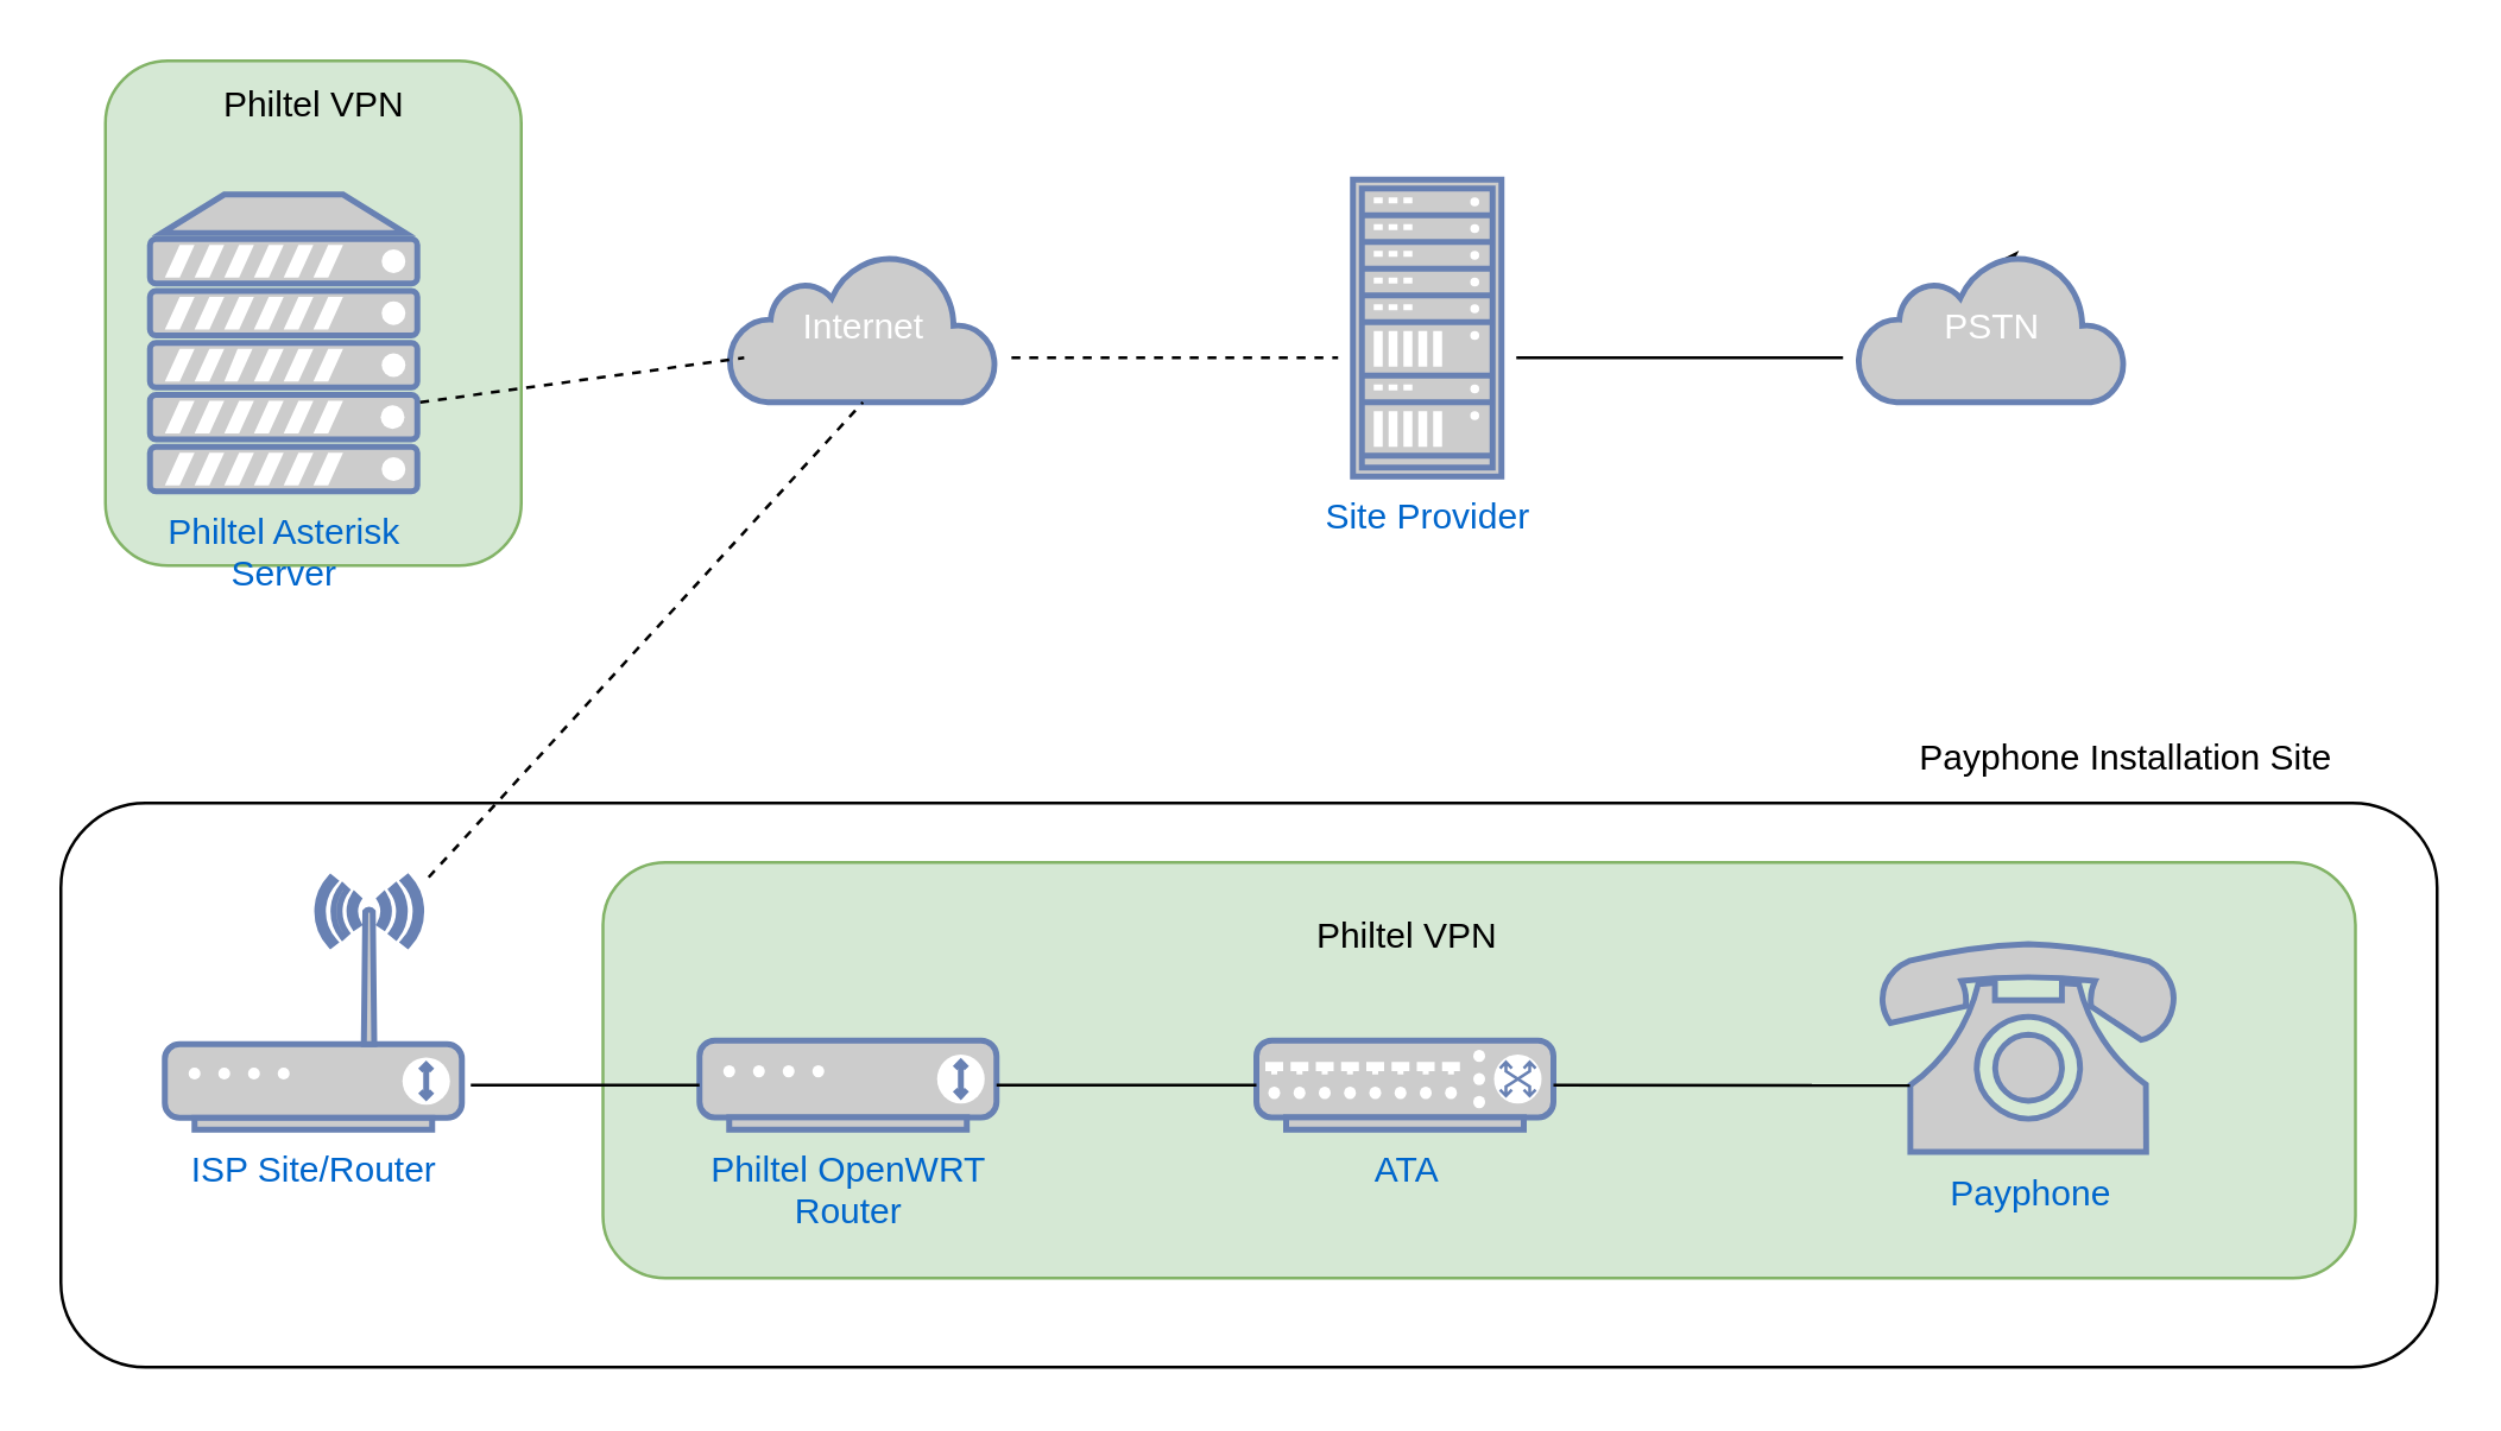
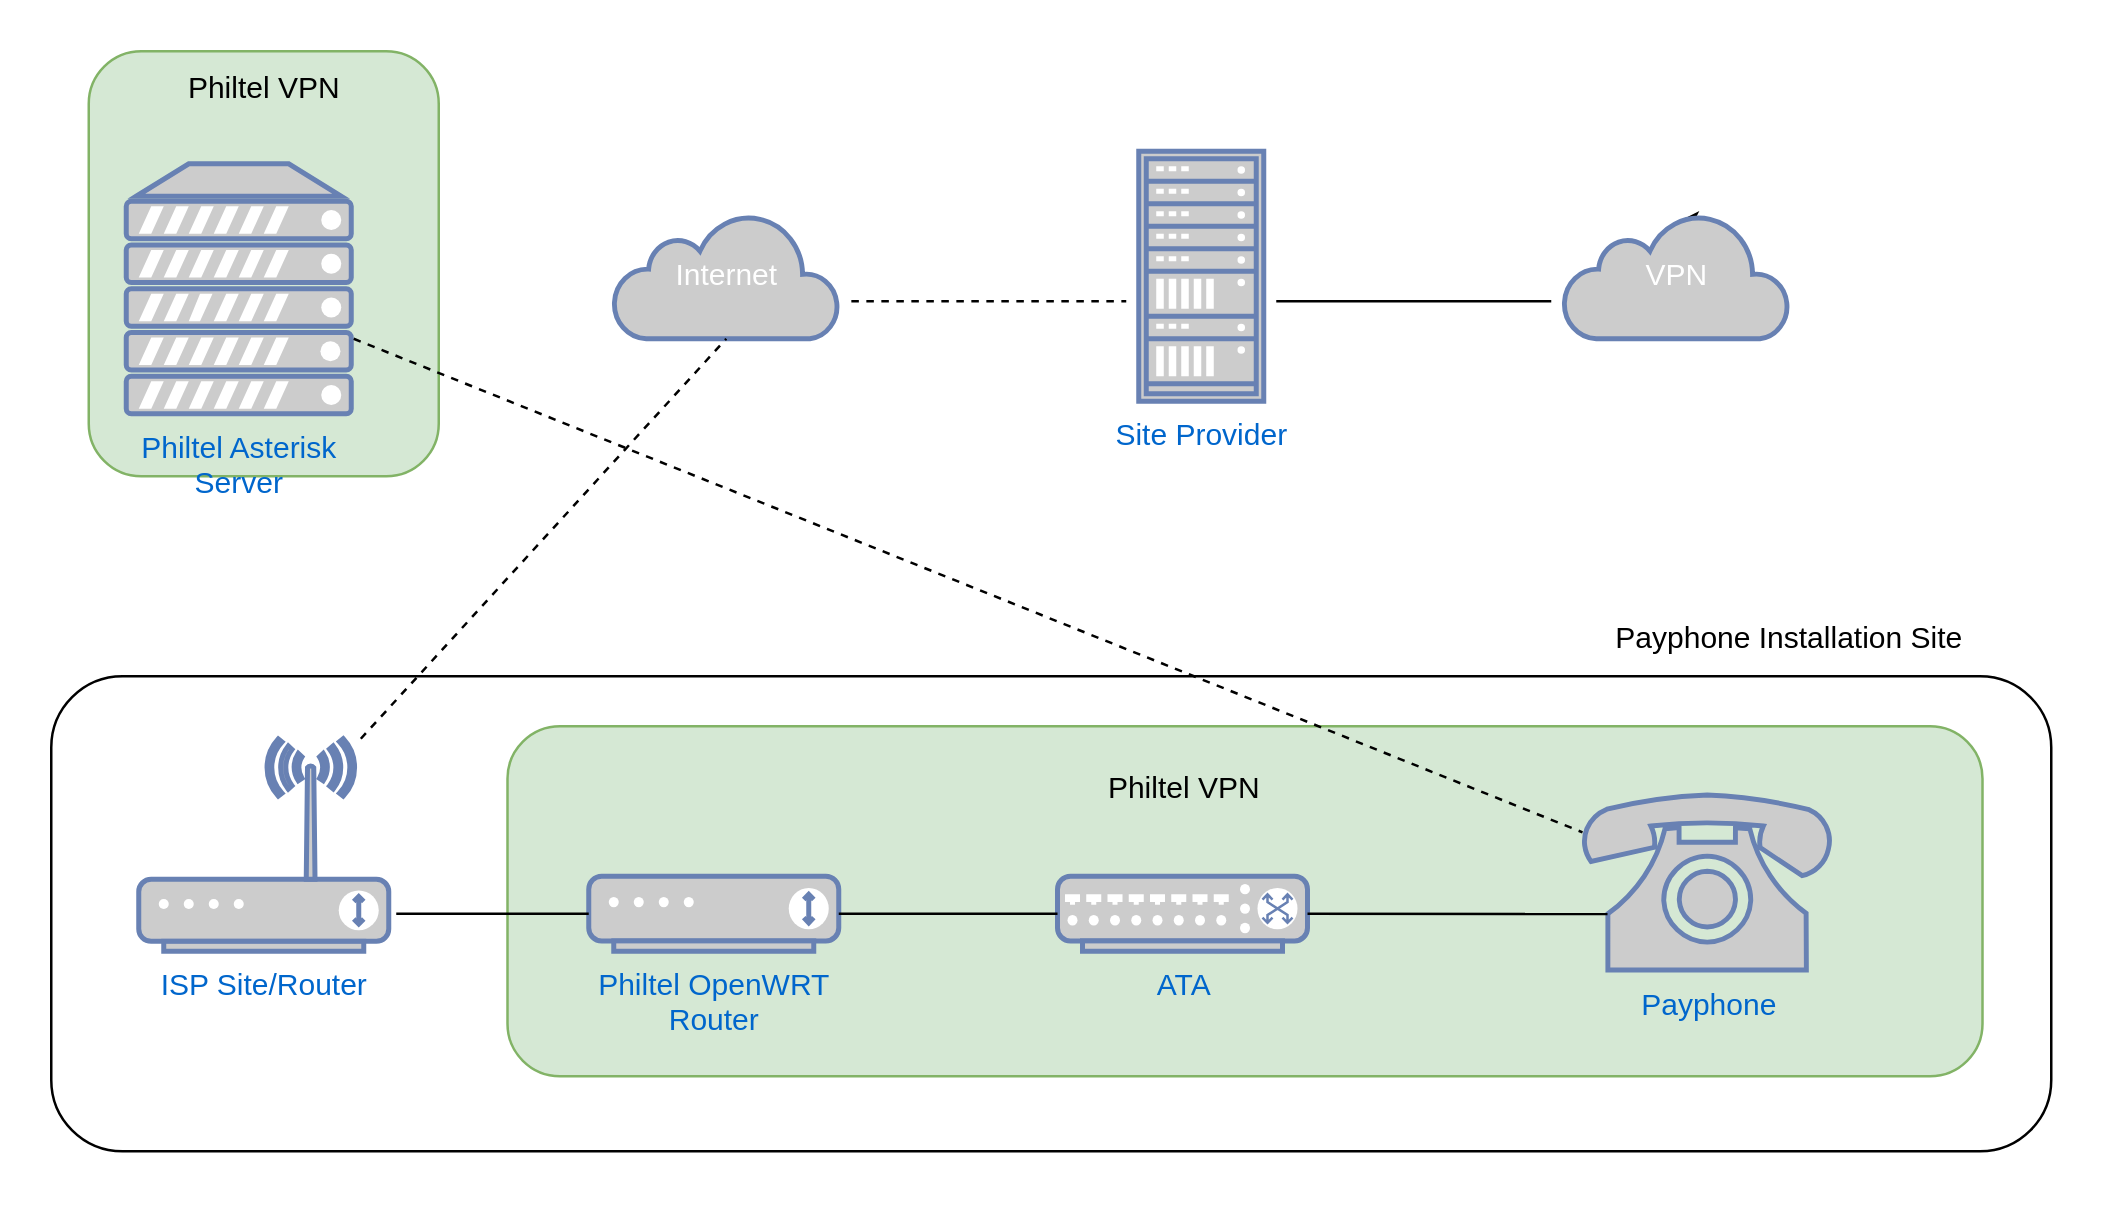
  <mxCell id="0" />
  <mxCell id="1" parent="0" />
  <mxCell id="2" value="Internet" style="html=1;outlineConnect=0;fillColor=#CCCCCC;strokeColor=#6881B3;gradientColor=none;gradientDirection=north;strokeWidth=2;shape=mxgraph.networks.cloud;fontColor=#ffffff;" vertex="1" parent="1"><mxGeometry x="245" y="85" width="90" height="50" as="geometry" /></mxCell>
  <mxCell id="3" value="&lt;div&gt;Site Provider&lt;/div&gt;" style="fontColor=#0066CC;verticalAlign=top;verticalLabelPosition=bottom;labelPosition=center;align=center;html=1;outlineConnect=0;fillColor=#CCCCCC;strokeColor=#6881B3;gradientColor=none;gradientDirection=north;strokeWidth=2;shape=mxgraph.networks.rack;" vertex="1" parent="1"><mxGeometry x="455" y="60" width="50" height="100" as="geometry" /></mxCell>
  <mxCell id="4" style="edgeStyle=orthogonalEdgeStyle;rounded=0;orthogonalLoop=1;jettySize=auto;html=1;exitX=0.7;exitY=0.07;exitDx=0;exitDy=0;exitPerimeter=0;" edge="1" parent="1" source="5"><mxGeometry relative="1" as="geometry"><mxPoint x="670" y="89" as="targetPoint" /></mxGeometry></mxCell>
- <mxCell id="5" value="PSTN" style="html=1;outlineConnect=0;fillColor=#CCCCCC;strokeColor=#6881B3;gradientColor=none;gradientDirection=north;strokeWidth=2;shape=mxgraph.networks.cloud;fontColor=#ffffff;" vertex="1" parent="1"><mxGeometry x="625" y="85" width="90" height="50" as="geometry" /></mxCell>
+ <mxCell id="5" value="VPN" style="html=1;outlineConnect=0;fillColor=#CCCCCC;strokeColor=#6881B3;gradientColor=none;gradientDirection=north;strokeWidth=2;shape=mxgraph.networks.cloud;fontColor=#ffffff;" vertex="1" parent="1"><mxGeometry x="625" y="85" width="90" height="50" as="geometry" /></mxCell>
  <mxCell id="6" value="" style="rounded=1;whiteSpace=wrap;html=1;fillColor=none;" vertex="1" parent="1"><mxGeometry x="20" y="270" width="800" height="190" as="geometry" /></mxCell>
  <mxCell id="7" value="" style="rounded=1;whiteSpace=wrap;html=1;fillColor=#d5e8d4;strokeColor=#82b366;fillStyle=auto;" vertex="1" parent="1"><mxGeometry x="35" y="20" width="140" height="170" as="geometry" /></mxCell>
  <mxCell id="8" value="&lt;div&gt;Philtel Asterisk &lt;br&gt;&lt;/div&gt;&lt;div&gt;Server&lt;/div&gt;&lt;div&gt;&lt;br&gt;&lt;/div&gt;" style="fontColor=#0066CC;verticalAlign=top;verticalLabelPosition=bottom;labelPosition=center;align=center;html=1;outlineConnect=0;fillColor=#CCCCCC;strokeColor=#6881B3;gradientColor=none;gradientDirection=north;strokeWidth=2;shape=mxgraph.networks.server;" vertex="1" parent="1"><mxGeometry x="50" y="65" width="90" height="100" as="geometry" /></mxCell>
  <mxCell id="9" value="&lt;div&gt;ISP Site/Router&lt;/div&gt;&lt;div&gt;&lt;br&gt;&lt;/div&gt;" style="fontColor=#0066CC;verticalAlign=top;verticalLabelPosition=bottom;labelPosition=center;align=center;html=1;outlineConnect=0;fillColor=#CCCCCC;strokeColor=#6881B3;gradientColor=none;gradientDirection=north;strokeWidth=2;shape=mxgraph.networks.wireless_modem;fillStyle=auto;" vertex="1" parent="1"><mxGeometry x="55" y="295" width="100" height="85" as="geometry" /></mxCell>
  <mxCell id="10" value="" style="rounded=1;whiteSpace=wrap;html=1;fillColor=#d5e8d4;strokeColor=#82b366;fillStyle=auto;" vertex="1" parent="1"><mxGeometry x="202.5" y="290" width="590" height="140" as="geometry" /></mxCell>
  <mxCell id="11" value="&lt;div&gt;Philtel OpenWRT&lt;/div&gt;&lt;div&gt;Router&lt;br&gt;&lt;/div&gt;" style="fontColor=#0066CC;verticalAlign=top;verticalLabelPosition=bottom;labelPosition=center;align=center;html=1;outlineConnect=0;fillColor=#CCCCCC;strokeColor=#6881B3;gradientColor=none;gradientDirection=north;strokeWidth=2;shape=mxgraph.networks.modem;fillStyle=auto;" vertex="1" parent="1"><mxGeometry x="235" y="350" width="100" height="30" as="geometry" /></mxCell>
  <mxCell id="12" value="ATA" style="fontColor=#0066CC;verticalAlign=top;verticalLabelPosition=bottom;labelPosition=center;align=center;html=1;outlineConnect=0;fillColor=#CCCCCC;strokeColor=#6881B3;gradientColor=none;gradientDirection=north;strokeWidth=2;shape=mxgraph.networks.switch;fillStyle=auto;" vertex="1" parent="1"><mxGeometry x="422.5" y="350" width="100" height="30" as="geometry" /></mxCell>
  <mxCell id="13" value="Payphone" style="fontColor=#0066CC;verticalAlign=top;verticalLabelPosition=bottom;labelPosition=center;align=center;html=1;outlineConnect=0;fillColor=#CCCCCC;strokeColor=#6881B3;gradientColor=none;gradientDirection=north;strokeWidth=2;shape=mxgraph.networks.phone_1;fillStyle=auto;" vertex="1" parent="1"><mxGeometry x="632.5" y="317.5" width="100" height="70" as="geometry" /></mxCell>
  <mxCell id="14" value="" style="endArrow=none;dashed=1;html=1;rounded=0;entryX=0.5;entryY=1;entryDx=0;entryDy=0;entryPerimeter=0;" edge="1" parent="1" source="9" target="2"><mxGeometry width="50" height="50" relative="1" as="geometry"><mxPoint x="390" y="330" as="sourcePoint" /><mxPoint x="440" y="280" as="targetPoint" /></mxGeometry></mxCell>
- <mxCell id="15" value="" style="endArrow=none;dashed=1;html=1;rounded=0;exitX=1.011;exitY=0.7;exitDx=0;exitDy=0;exitPerimeter=0;entryX=0.056;entryY=0.7;entryDx=0;entryDy=0;entryPerimeter=0;" edge="1" parent="1" source="8" target="2"><mxGeometry width="50" height="50" relative="1" as="geometry"><mxPoint x="390" y="330" as="sourcePoint" /><mxPoint x="440" y="280" as="targetPoint" /></mxGeometry></mxCell>
+ <mxCell id="15" value="" style="endArrow=none;dashed=1;html=1;rounded=0;exitX=1.011;exitY=0.7;exitDx=0;exitDy=0;exitPerimeter=0;" edge="1" parent="1" source="8" target="13"><mxGeometry width="50" height="50" relative="1" as="geometry"><mxPoint x="390" y="330" as="sourcePoint" /><mxPoint x="440" y="280" as="targetPoint" /></mxGeometry></mxCell>
  <mxCell id="16" value="" style="endArrow=none;dashed=1;html=1;rounded=0;exitX=1.056;exitY=0.7;exitDx=0;exitDy=0;exitPerimeter=0;" edge="1" parent="1" source="2"><mxGeometry width="50" height="50" relative="1" as="geometry"><mxPoint x="390" y="330" as="sourcePoint" /><mxPoint x="450" y="120" as="targetPoint" /></mxGeometry></mxCell>
  <mxCell id="17" value="" style="endArrow=none;html=1;rounded=0;" edge="1" parent="1"><mxGeometry width="50" height="50" relative="1" as="geometry"><mxPoint x="510" y="120" as="sourcePoint" /><mxPoint x="620" y="120" as="targetPoint" /></mxGeometry></mxCell>
  <mxCell id="18" value="" style="endArrow=none;html=1;rounded=0;entryX=1.03;entryY=0.824;entryDx=0;entryDy=0;entryPerimeter=0;" edge="1" parent="1" source="11" target="9"><mxGeometry width="50" height="50" relative="1" as="geometry"><mxPoint x="382.5" y="300" as="sourcePoint" /><mxPoint x="152.5" y="380" as="targetPoint" /></mxGeometry></mxCell>
  <mxCell id="19" value="" style="endArrow=none;html=1;rounded=0;exitX=0;exitY=0.5;exitDx=0;exitDy=0;exitPerimeter=0;" edge="1" parent="1" source="12" target="11"><mxGeometry width="50" height="50" relative="1" as="geometry"><mxPoint x="382.5" y="300" as="sourcePoint" /><mxPoint x="432.5" y="250" as="targetPoint" /></mxGeometry></mxCell>
  <mxCell id="20" value="" style="endArrow=none;html=1;rounded=0;entryX=0.1;entryY=0.68;entryDx=0;entryDy=0;entryPerimeter=0;exitX=1;exitY=0.5;exitDx=0;exitDy=0;exitPerimeter=0;" edge="1" parent="1" source="12" target="13"><mxGeometry width="50" height="50" relative="1" as="geometry"><mxPoint x="382.5" y="300" as="sourcePoint" /><mxPoint x="432.5" y="250" as="targetPoint" /></mxGeometry></mxCell>
  <mxCell id="21" value="&lt;div&gt;Payphone Installation Site&lt;/div&gt;" style="text;html=1;align=center;verticalAlign=middle;resizable=0;points=[];autosize=1;strokeColor=none;fillColor=none;" vertex="1" parent="1"><mxGeometry x="630" y="240" width="170" height="30" as="geometry" /></mxCell>
  <mxCell id="22" value="Philtel VPN" style="text;html=1;align=center;verticalAlign=middle;resizable=0;points=[];autosize=1;strokeColor=none;fillColor=none;" vertex="1" parent="1"><mxGeometry x="432.5" y="300" width="80" height="30" as="geometry" /></mxCell>
  <mxCell id="23" value="Philtel VPN" style="text;html=1;align=center;verticalAlign=middle;resizable=0;points=[];autosize=1;strokeColor=none;fillColor=none;" vertex="1" parent="1"><mxGeometry x="65" y="20" width="80" height="30" as="geometry" /></mxCell>
